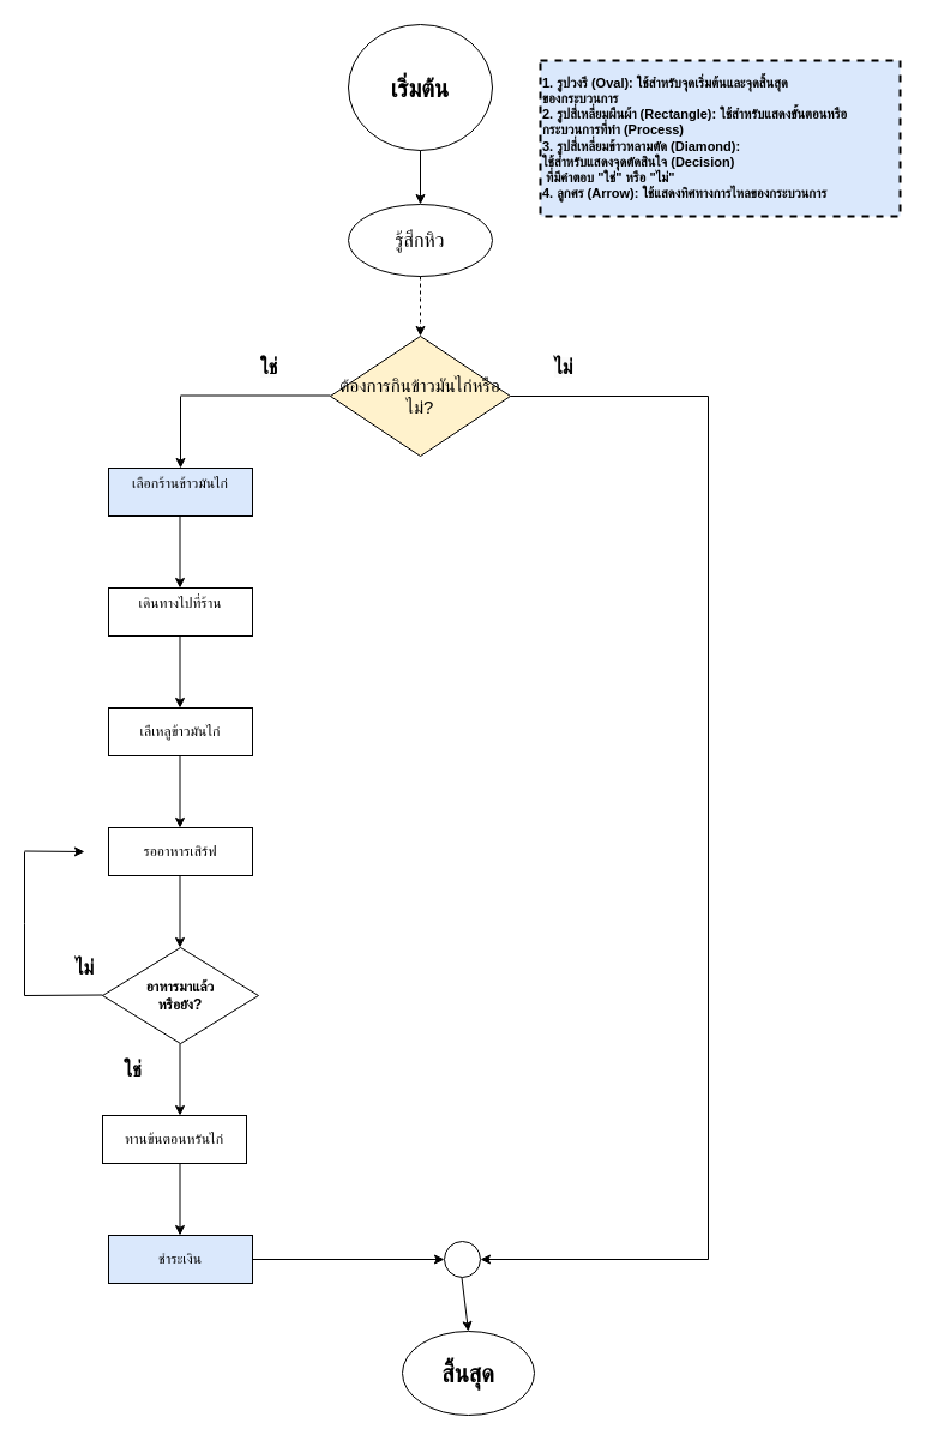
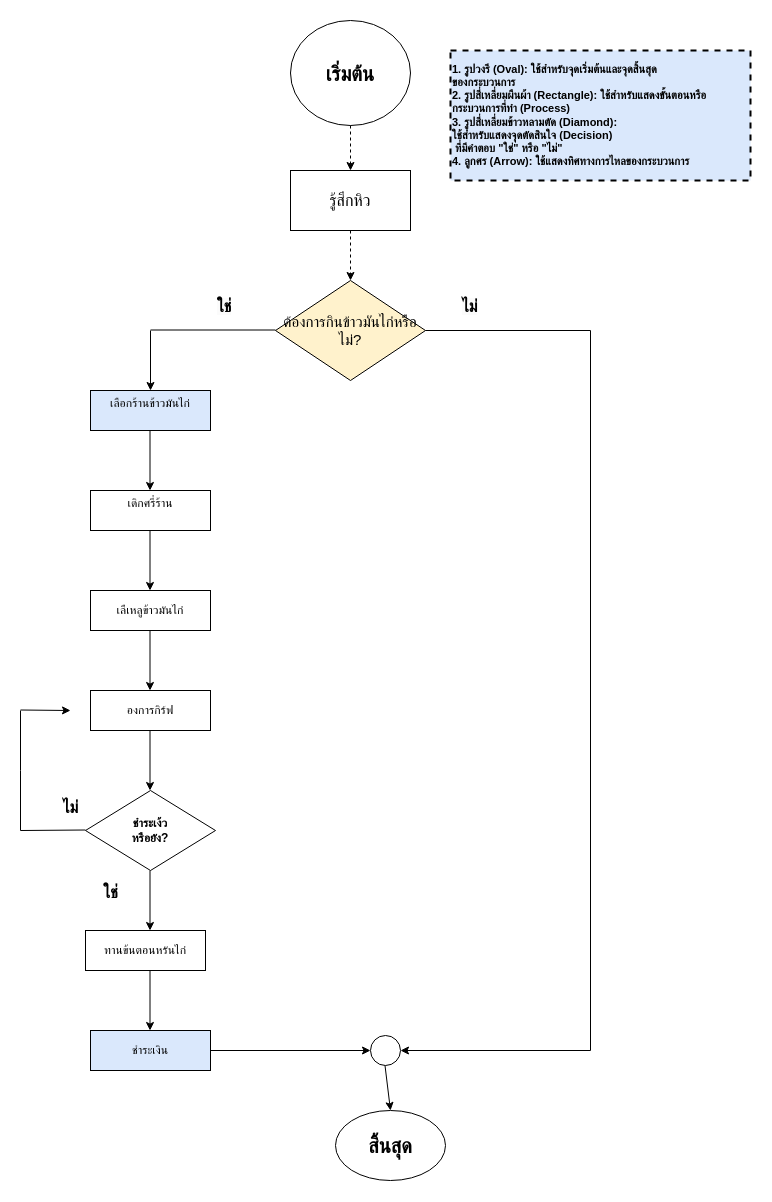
  <mxCell id="0" />
  <mxCell id="1" parent="0" />
  <mxCell id="2" value="&lt;font size=&quot;1&quot; style=&quot;&quot;&gt;&lt;b style=&quot;font-size: 20px;&quot;&gt;เริ่มต้น&lt;/b&gt;&lt;/font&gt;" style="ellipse;whiteSpace=wrap;html=1;" vertex="1" parent="1"><mxGeometry x="290" y="20" width="120" height="105" as="geometry" /></mxCell>
- <mxCell id="3" value="&lt;font style=&quot;font-size: 16px;&quot;&gt;รู้สึกหิว&lt;/font&gt;" style="ellipse;whiteSpace=wrap;html=1;" vertex="1" parent="1"><mxGeometry x="290" y="170" width="120" height="60" as="geometry" /></mxCell>
+ <mxCell id="3" value="&lt;font style=&quot;font-size: 16px;&quot;&gt;รู้สึกหิว&lt;/font&gt;" style="rounded=0;whiteSpace=wrap;html=1;" vertex="1" parent="1"><mxGeometry x="290" y="170" width="120" height="60" as="geometry" /></mxCell>
  <mxCell id="4" value="&lt;font style=&quot;font-size: 15px;&quot;&gt;ต้องการกินข้าวมันไก่หรือไม่?&lt;/font&gt;" style="rhombus;whiteSpace=wrap;html=1;fillColor=#fff2cc;" vertex="1" parent="1"><mxGeometry x="275" y="280" width="150" height="100" as="geometry" /></mxCell>
  <mxCell id="5" value="" style="endArrow=classic;html=1;rounded=0;entryX=0.5;entryY=0;entryDx=0;entryDy=0;exitX=0.5;exitY=1;exitDx=0;exitDy=0;dashed=1;" edge="1" parent="1" source="3" target="4"><mxGeometry width="50" height="50" relative="1" as="geometry"><mxPoint x="339" y="280" as="sourcePoint" /><mxPoint x="389" y="230" as="targetPoint" /></mxGeometry></mxCell>
- <mxCell id="6" value="" style="endArrow=classic;html=1;rounded=0;entryX=0.5;entryY=0;entryDx=0;entryDy=0;exitX=0.5;exitY=1;exitDx=0;exitDy=0;" edge="1" parent="1" source="2" target="3"><mxGeometry width="50" height="50" relative="1" as="geometry"><mxPoint x="325" y="160" as="sourcePoint" /><mxPoint x="375" y="110" as="targetPoint" /></mxGeometry></mxCell>
+ <mxCell id="6" value="" style="endArrow=classic;html=1;rounded=0;entryX=0.5;entryY=0;entryDx=0;entryDy=0;exitX=0.5;exitY=1;exitDx=0;exitDy=0;dashed=1;" edge="1" parent="1" source="2" target="3"><mxGeometry width="50" height="50" relative="1" as="geometry"><mxPoint x="325" y="160" as="sourcePoint" /><mxPoint x="375" y="110" as="targetPoint" /></mxGeometry></mxCell>
  <mxCell id="7" value="" style="endArrow=none;html=1;rounded=0;exitX=1;exitY=0.5;exitDx=0;exitDy=0;" edge="1" parent="1" source="4"><mxGeometry width="50" height="50" relative="1" as="geometry"><mxPoint x="470" y="360" as="sourcePoint" /><mxPoint x="590" y="330" as="targetPoint" /></mxGeometry></mxCell>
  <mxCell id="8" value="" style="endArrow=none;html=1;rounded=0;exitX=1;exitY=0.5;exitDx=0;exitDy=0;" edge="1" parent="1"><mxGeometry width="50" height="50" relative="1" as="geometry"><mxPoint x="150" y="329.5" as="sourcePoint" /><mxPoint x="275" y="329.5" as="targetPoint" /></mxGeometry></mxCell>
  <mxCell id="9" value="" style="endArrow=classic;html=1;rounded=0;" edge="1" parent="1"><mxGeometry width="50" height="50" relative="1" as="geometry"><mxPoint x="150" y="330" as="sourcePoint" /><mxPoint x="150" y="390" as="targetPoint" /></mxGeometry></mxCell>
  <mxCell id="10" value="&#10;เลือกร้านข้าวมันไก่&#10;&#10;" style="rounded=0;whiteSpace=wrap;html=1;fillColor=#dae8fc;" vertex="1" parent="1"><mxGeometry x="90" y="390" width="120" height="40" as="geometry" /></mxCell>
  <mxCell id="11" value="" style="endArrow=classic;html=1;rounded=0;" edge="1" parent="1"><mxGeometry width="50" height="50" relative="1" as="geometry"><mxPoint x="149.5" y="430" as="sourcePoint" /><mxPoint x="149.5" y="490" as="targetPoint" /></mxGeometry></mxCell>
- <mxCell id="12" value="&#10;เดินทางไปที่ร้าน&#10;&#10;" style="rounded=0;whiteSpace=wrap;html=1;" vertex="1" parent="1"><mxGeometry x="90" y="490" width="120" height="40" as="geometry" /></mxCell>
+ <mxCell id="12" value="&#10;เดิกศรี่ร้าน&#10;&#10;" style="rounded=0;whiteSpace=wrap;html=1;" vertex="1" parent="1"><mxGeometry x="90" y="490" width="120" height="40" as="geometry" /></mxCell>
  <mxCell id="13" value="" style="endArrow=classic;html=1;rounded=0;" edge="1" parent="1"><mxGeometry width="50" height="50" relative="1" as="geometry"><mxPoint x="149.5" y="530" as="sourcePoint" /><mxPoint x="149.5" y="590" as="targetPoint" /></mxGeometry></mxCell>
  <mxCell id="14" value="เลืเหลูข้าวมันไก่" style="rounded=0;whiteSpace=wrap;html=1;" vertex="1" parent="1"><mxGeometry x="90" y="590" width="120" height="40" as="geometry" /></mxCell>
  <mxCell id="15" value="" style="endArrow=classic;html=1;rounded=0;" edge="1" parent="1"><mxGeometry width="50" height="50" relative="1" as="geometry"><mxPoint x="149.5" y="630" as="sourcePoint" /><mxPoint x="149.5" y="690" as="targetPoint" /></mxGeometry></mxCell>
- <mxCell id="16" value="รออาหารเสิร์ฟ" style="rounded=0;whiteSpace=wrap;html=1;" vertex="1" parent="1"><mxGeometry x="90" y="690" width="120" height="40" as="geometry" /></mxCell>
+ <mxCell id="16" value="องการกิร์ฟ" style="rounded=0;whiteSpace=wrap;html=1;" vertex="1" parent="1"><mxGeometry x="90" y="690" width="120" height="40" as="geometry" /></mxCell>
  <mxCell id="17" value="" style="endArrow=classic;html=1;rounded=0;" edge="1" parent="1"><mxGeometry width="50" height="50" relative="1" as="geometry"><mxPoint x="149.5" y="730" as="sourcePoint" /><mxPoint x="149.5" y="790" as="targetPoint" /></mxGeometry></mxCell>
- <mxCell id="18" value="&lt;br&gt;&lt;strong&gt;อาหารมาแล้ว&lt;/strong&gt;&lt;div&gt;&lt;strong&gt;หรือยัง?&lt;/strong&gt; &lt;br&gt;&lt;br&gt;&lt;/div&gt;" style="rhombus;whiteSpace=wrap;html=1;" vertex="1" parent="1"><mxGeometry x="85" y="790" width="130" height="80" as="geometry" /></mxCell>
+ <mxCell id="18" value="&lt;br&gt;&lt;strong&gt;ชำระเง้ว&lt;/strong&gt;&lt;div&gt;&lt;strong&gt;หรือยัง?&lt;/strong&gt; &lt;br&gt;&lt;br&gt;&lt;/div&gt;" style="rhombus;whiteSpace=wrap;html=1;" vertex="1" parent="1"><mxGeometry x="85" y="790" width="130" height="80" as="geometry" /></mxCell>
  <mxCell id="19" value="" style="endArrow=none;html=1;rounded=0;" edge="1" parent="1"><mxGeometry width="50" height="50" relative="1" as="geometry"><mxPoint x="20" y="830" as="sourcePoint" /><mxPoint x="85" y="829.5" as="targetPoint" /></mxGeometry></mxCell>
  <mxCell id="20" value="" style="endArrow=none;html=1;rounded=0;" edge="1" parent="1"><mxGeometry width="50" height="50" relative="1" as="geometry"><mxPoint x="20" y="830" as="sourcePoint" /><mxPoint x="20" y="710" as="targetPoint" /><Array as="points"><mxPoint x="20" y="770" /></Array></mxGeometry></mxCell>
  <mxCell id="21" value="" style="endArrow=classic;html=1;rounded=0;" edge="1" parent="1"><mxGeometry width="50" height="50" relative="1" as="geometry"><mxPoint x="20" y="709.5" as="sourcePoint" /><mxPoint x="70" y="710" as="targetPoint" /></mxGeometry></mxCell>
  <mxCell id="22" value="&lt;span style=&quot;font-size: 16px;&quot;&gt;ไม่&lt;/span&gt;" style="text;strokeColor=none;fillColor=none;html=1;fontSize=24;fontStyle=1;verticalAlign=middle;align=center;" vertex="1" parent="1"><mxGeometry x="40" y="800" width="60" height="10" as="geometry" /></mxCell>
  <mxCell id="23" value="" style="endArrow=classic;html=1;rounded=0;" edge="1" parent="1"><mxGeometry width="50" height="50" relative="1" as="geometry"><mxPoint x="149.5" y="870" as="sourcePoint" /><mxPoint x="149.5" y="930" as="targetPoint" /></mxGeometry></mxCell>
  <mxCell id="24" value="ทานข้นตอนหรันไก่" style="rounded=0;whiteSpace=wrap;html=1;" vertex="1" parent="1"><mxGeometry x="85" y="930" width="120" height="40" as="geometry" /></mxCell>
  <mxCell id="25" value="&lt;font style=&quot;font-size: 16px;&quot;&gt;ใช่&lt;/font&gt;" style="text;strokeColor=none;fillColor=none;html=1;fontSize=24;fontStyle=1;verticalAlign=middle;align=center;" vertex="1" parent="1"><mxGeometry x="60" y="870" width="100" height="40" as="geometry" /></mxCell>
  <mxCell id="26" value="&lt;span style=&quot;color: rgb(0, 0, 0); font-family: Helvetica; font-size: 16px; font-style: normal; font-variant-ligatures: normal; font-variant-caps: normal; font-weight: 700; letter-spacing: normal; orphans: 2; text-align: center; text-indent: 0px; text-transform: none; widows: 2; word-spacing: 0px; -webkit-text-stroke-width: 0px; white-space: nowrap; background-color: rgb(251, 251, 251); text-decoration-thickness: initial; text-decoration-style: initial; text-decoration-color: initial; display: inline !important; float: none;&quot;&gt;ใช่&lt;/span&gt;" style="text;whiteSpace=wrap;html=1;" vertex="1" parent="1"><mxGeometry x="215" y="290" width="50" height="40" as="geometry" /></mxCell>
  <mxCell id="27" value="&lt;span style=&quot;color: rgb(0, 0, 0); font-family: Helvetica; font-size: 16px; font-style: normal; font-variant-ligatures: normal; font-variant-caps: normal; font-weight: 700; letter-spacing: normal; orphans: 2; text-align: center; text-indent: 0px; text-transform: none; widows: 2; word-spacing: 0px; -webkit-text-stroke-width: 0px; white-space: nowrap; background-color: rgb(251, 251, 251); text-decoration-thickness: initial; text-decoration-style: initial; text-decoration-color: initial; display: inline !important; float: none;&quot;&gt;ไม่&lt;/span&gt;" style="text;whiteSpace=wrap;html=1;" vertex="1" parent="1"><mxGeometry x="460" y="290" width="50" height="40" as="geometry" /></mxCell>
  <mxCell id="28" value="" style="endArrow=classic;html=1;rounded=0;" edge="1" parent="1"><mxGeometry width="50" height="50" relative="1" as="geometry"><mxPoint x="149.5" y="970" as="sourcePoint" /><mxPoint x="149.5" y="1030" as="targetPoint" /></mxGeometry></mxCell>
  <mxCell id="29" value="ชำระเงิน" style="rounded=0;whiteSpace=wrap;html=1;fillColor=#dae8fc;" vertex="1" parent="1"><mxGeometry x="90" y="1030" width="120" height="40" as="geometry" /></mxCell>
  <mxCell id="30" value="&lt;b style=&quot;font-size: 20px;&quot;&gt;สิ้นสุด&lt;br&gt;&lt;/b&gt;" style="ellipse;whiteSpace=wrap;html=1;" vertex="1" parent="1"><mxGeometry x="335" y="1110" width="110" height="70" as="geometry" /></mxCell>
  <mxCell id="31" value="" style="ellipse;whiteSpace=wrap;html=1;aspect=fixed;" vertex="1" parent="1"><mxGeometry x="370" y="1035" width="30" height="30" as="geometry" /></mxCell>
  <mxCell id="32" value="" style="endArrow=classic;html=1;rounded=0;exitX=1;exitY=0.5;exitDx=0;exitDy=0;" edge="1" parent="1" source="29"><mxGeometry width="50" height="50" relative="1" as="geometry"><mxPoint x="290" y="1030" as="sourcePoint" /><mxPoint x="370" y="1050" as="targetPoint" /></mxGeometry></mxCell>
  <mxCell id="33" value="" style="endArrow=none;html=1;rounded=0;" edge="1" parent="1"><mxGeometry width="50" height="50" relative="1" as="geometry"><mxPoint x="590" y="1050" as="sourcePoint" /><mxPoint x="590" y="330" as="targetPoint" /></mxGeometry></mxCell>
  <mxCell id="34" value="" style="endArrow=classic;html=1;rounded=0;entryX=1;entryY=0.5;entryDx=0;entryDy=0;" edge="1" parent="1" target="31"><mxGeometry width="50" height="50" relative="1" as="geometry"><mxPoint x="590" y="1050" as="sourcePoint" /><mxPoint x="380" y="1060" as="targetPoint" /></mxGeometry></mxCell>
  <mxCell id="35" value="" style="endArrow=classic;html=1;rounded=0;entryX=0.5;entryY=0;entryDx=0;entryDy=0;" edge="1" parent="1" target="30"><mxGeometry width="50" height="50" relative="1" as="geometry"><mxPoint x="384.5" y="1065" as="sourcePoint" /><mxPoint x="384.5" y="1125" as="targetPoint" /></mxGeometry></mxCell>
  <mxCell id="36" value="&lt;div style=&quot;font-size: 11px;&quot;&gt;&lt;span style=&quot;&quot;&gt;1. รูปวงรี (Oval): ใช้สำหรับจุดเริ่มต้นและจุดสิ้นสุด&lt;/span&gt;&lt;br&gt;&lt;span style=&quot;&quot;&gt;ของกระบวนการ&lt;/span&gt;&lt;br&gt;&lt;span style=&quot;&quot;&gt;2. รูปสี่เหลี่ยมผืนผ้า (Rectangle): ใช้สำหรับแสดงขั้นตอนหรือ&lt;/span&gt;&lt;br&gt;&lt;span style=&quot;&quot;&gt;กระบวนการที่ทำ (Process)&lt;/span&gt;&lt;br&gt;&lt;span style=&quot;&quot;&gt;3. รูปสี่เหลี่ยมข้าวหลามตัด (Diamond):&amp;nbsp;&lt;/span&gt;&lt;br&gt;&lt;span style=&quot;&quot;&gt;ใช้สำหรับแสดงจุดตัดสินใจ (Decision)&lt;/span&gt;&lt;br&gt;&lt;span style=&quot;&quot;&gt;&amp;nbsp;ที่มีคำตอบ &quot;ใช่&quot; หรือ &quot;ไม่&quot;&lt;/span&gt;&lt;br&gt;&lt;span style=&quot;&quot;&gt;4. ลูกศร (Arrow): ใช้แสดงทิศทางการไหลของกระบวนการ&lt;/span&gt;&lt;/div&gt;" style="text;strokeColor=#000000;fillColor=#dae8fc;html=1;fontSize=24;fontStyle=1;verticalAlign=middle;align=left;labelBorderColor=none;labelBackgroundColor=none;textShadow=0;dashed=1;strokeWidth=2;" vertex="1" parent="1"><mxGeometry x="450" y="50" width="300" height="130" as="geometry" /></mxCell>
